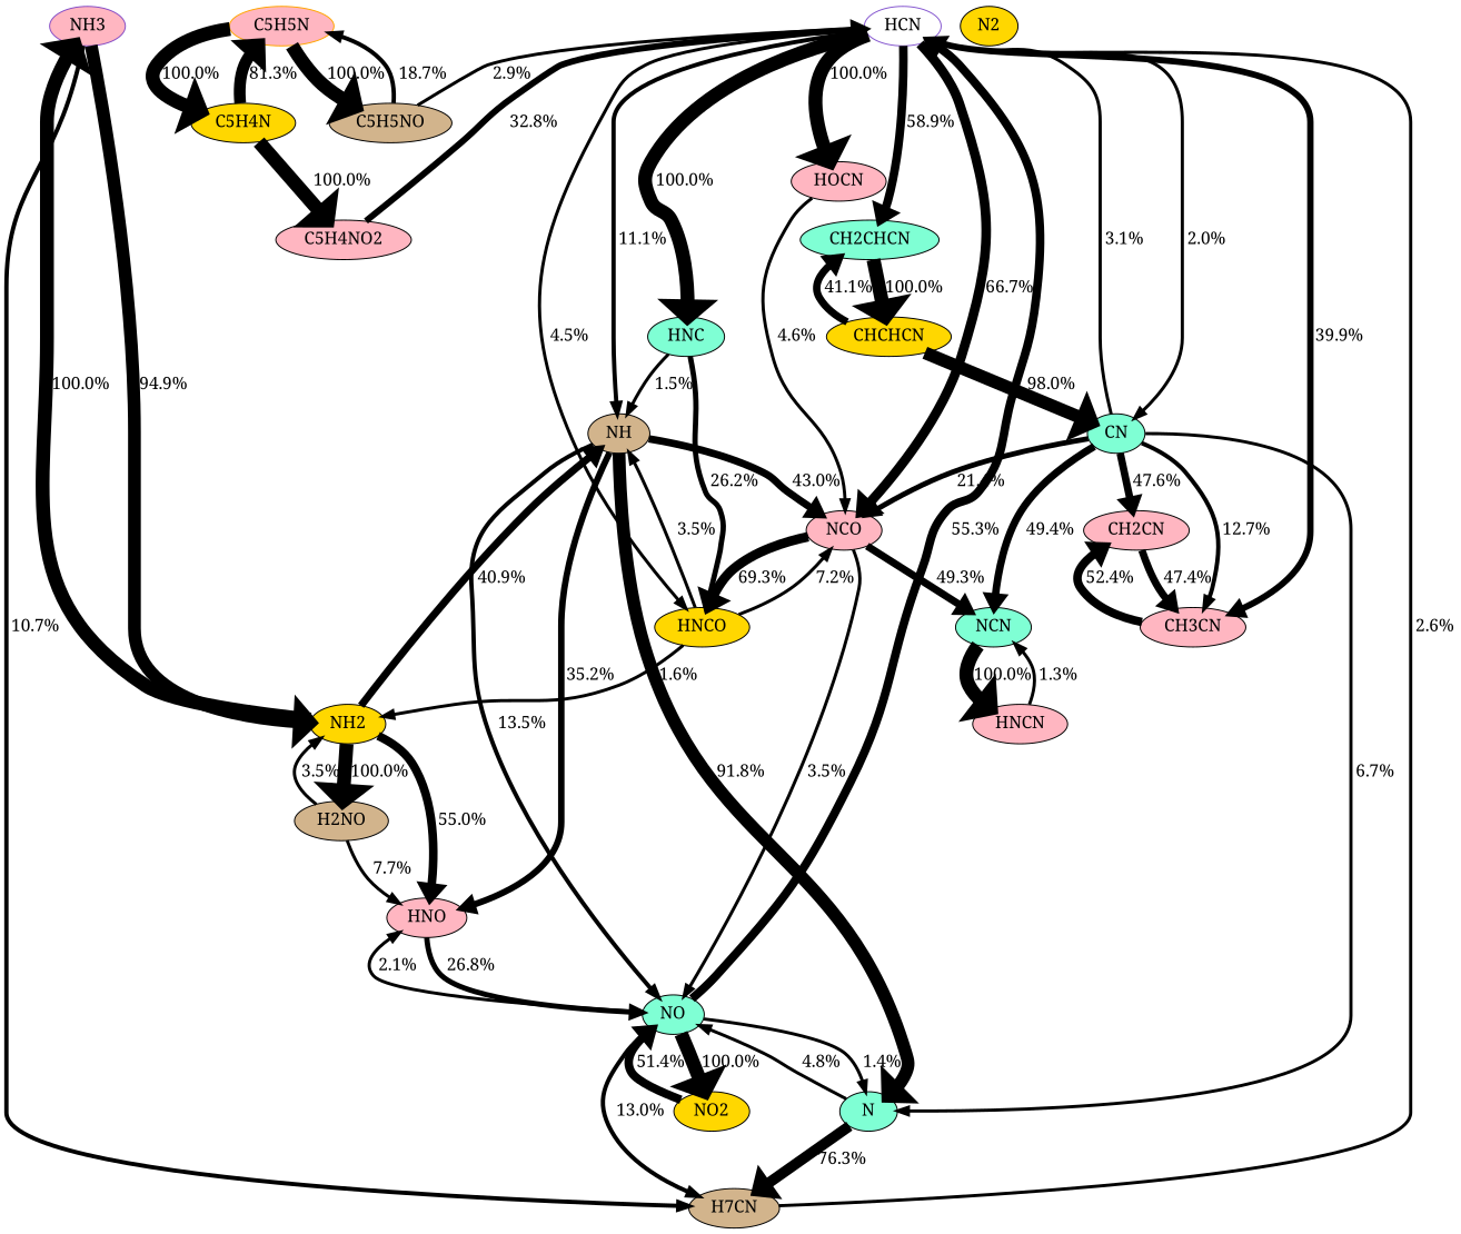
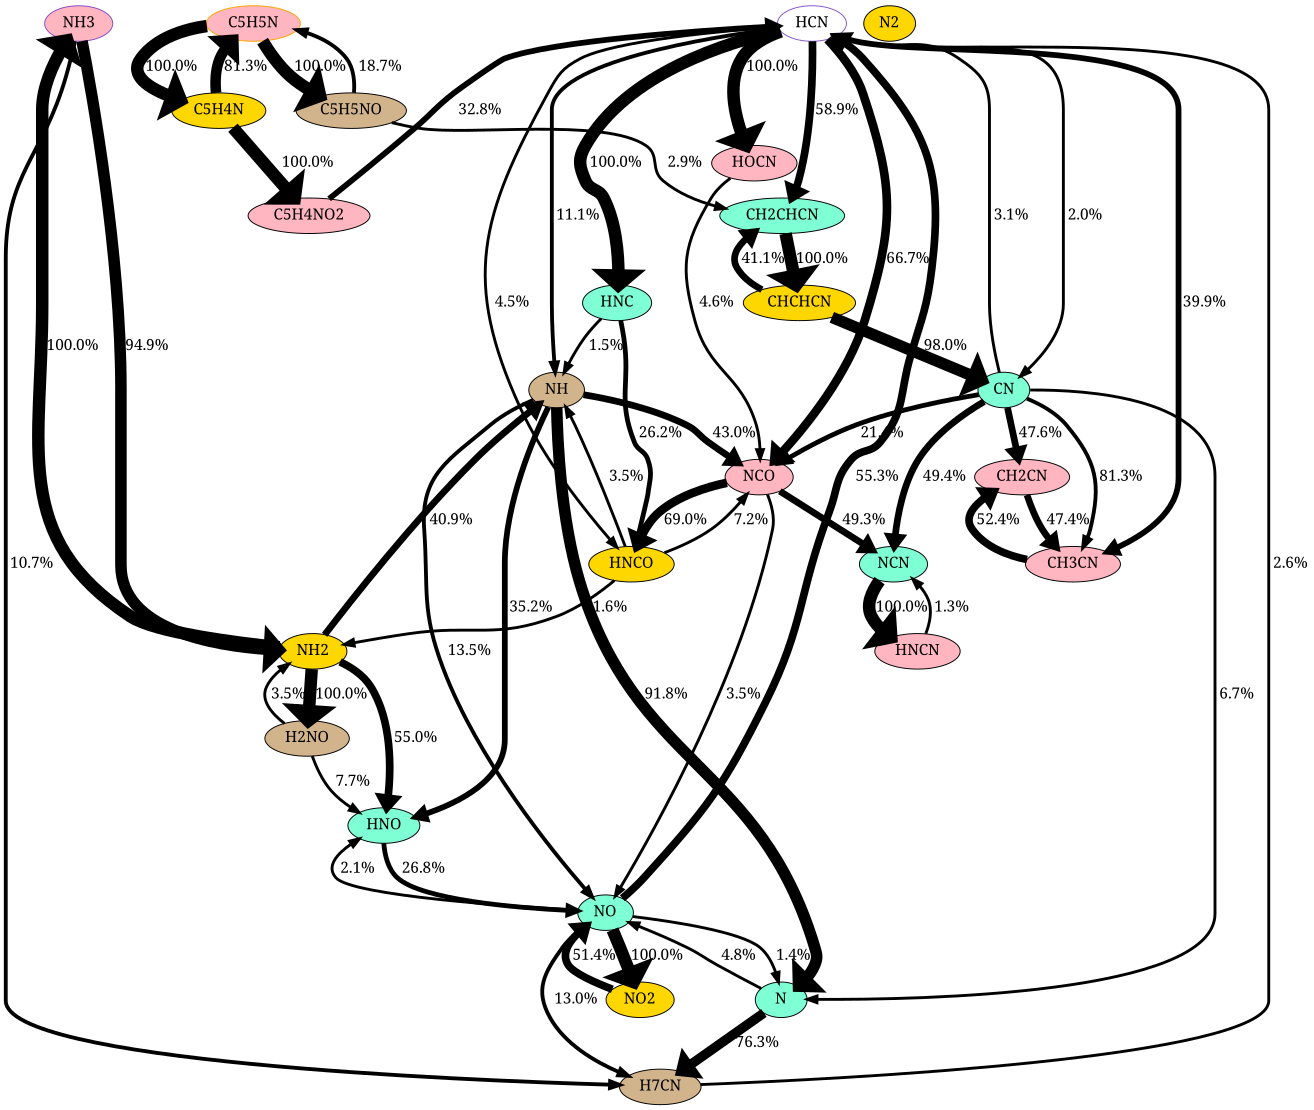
  digraph {
    b="0,0,1558,558"
    rankdir=TB
    splines=True
    node [fillcolor=lightpink fontname=serif fontsize=16 style=filled]
    edge [fontcolor=black fontname=serif fontsize=16 penwidth=3]
    HCN [color="#500dbab1" fillcolor=white]
    C5H5N [color=orange]
    NH3 [color="#500dbab1"]
    N2 [fillcolor=gold]
    NH [fillcolor=tan]
    HNC [fillcolor=aquamarine]
    CN [fillcolor=aquamarine]
    HNCO [fillcolor=gold]
    NCO
    CH2CHCN [fillcolor=aquamarine]
    HOCN
    CH3CN
    C5H4N [fillcolor=gold]
    C5H5NO [fillcolor=tan]
    n15 [fillcolor=tan label=H7CN]
    NH2 [fillcolor=gold]
    NO [fillcolor=aquamarine]
-   HNO
+   HNO [fillcolor=aquamarine]
    N [fillcolor=aquamarine]
    NO2 [fillcolor=gold]
    NCN [fillcolor=aquamarine]
    CH2CN
    CHCHCN [fillcolor=gold]
    C5H4NO2
    H2NO [fillcolor=tan]
    HNCN
    subgraph sub_1 {
      rank=source
      HCN
      C5H5N
      NH3
      N2
    }
    HCN -> NH [label=" 11.1%" penwidth=4]
    HCN -> HNC [label=" 100.0%" penwidth=13]
    HCN -> CN [label=" 2.0%"]
    HCN -> HNCO [label=" 4.5%"]
    HCN -> NCO [label=" 66.7%" penwidth=9]
    HCN -> CH2CHCN [label=" 58.9%" penwidth=8]
    HCN -> HOCN [label=" 100.0%" penwidth=13]
    HCN -> CH3CN [label=" 39.9%" penwidth=6]
    C5H5N -> C5H4N [label=" 100.0%" penwidth=13]
    C5H5N -> C5H5NO [label=" 100.0%" penwidth=13]
    NH3 -> n15 [label=" 10.7%" penwidth=4]
    NH3 -> NH2 [label=" 94.9%" penwidth=12]
    NH -> NCO [label=" 43.0%" penwidth=7]
    NH -> NO [label=" 13.5%" penwidth=4]
    NH -> HNO [label=" 35.2%" penwidth=6]
    NH -> N [label=" 91.8%" penwidth=12]
    HNC -> NH [label=" 1.5%"]
    HNC -> HNCO [label=" 26.2%" penwidth=5]
    CN -> HCN [label=" 3.1%"]
    CN -> NCO [label=" 21.4%" penwidth=5]
-   CN -> CH3CN [label=" 12.7%" penwidth=4]
+   CN -> CH3CN [label=" 81.3%" penwidth=4]
    CN -> N [label=" 6.7%"]
    CN -> NCN [label=" 49.4%" penwidth=7]
    CN -> CH2CN [label=" 47.6%" penwidth=7]
    HNCO -> NH [label=" 3.5%"]
    HNCO -> NCO [label=" 7.2%"]
    HNCO -> NH2 [label=" 1.6%"]
-   NCO -> HNCO [label=" 69.3%" penwidth=9]
+   NCO -> HNCO [label=" 69.0%" penwidth=9]
    NCO -> NO [label=" 3.5%"]
    NCO -> NCN [label=" 49.3%" penwidth=7]
    CH2CHCN -> CHCHCN [label=" 100.0%" penwidth=13]
    HOCN -> NCO [label=" 4.6%"]
    CH3CN -> CH2CN [label=" 52.4%" penwidth=8]
    C5H4N -> C5H5N [label=" 81.3%" penwidth=11]
    C5H4N -> C5H4NO2 [label=" 100.0%" penwidth=13]
-   C5H5NO -> HCN [label=" 2.9%"]
+   C5H5NO -> CH2CHCN [label=" 2.9%"]
    C5H5NO -> C5H5N [label=" 18.7%" penwidth=4]
    n15 -> HCN [label=" 2.6%"]
    NH2 -> NH3 [label=" 100.0%" penwidth=13]
    NH2 -> NH [label=" 40.9%" penwidth=7]
    NH2 -> HNO [label=" 55.0%" penwidth=8]
    NH2 -> H2NO [label=" 100.0%" penwidth=13]
    NO -> HCN [label=" 55.3%" penwidth=8]
    NO -> n15 [label=" 13.0%" penwidth=4]
    NO -> HNO [label=" 2.1%"]
    NO -> N [label=" 1.4%"]
    NO -> NO2 [label=" 100.0%" penwidth=13]
    HNO -> NO [label=" 26.8%" penwidth=5]
    N -> n15 [label=" 76.3%" penwidth=10]
    N -> NO [label=" 4.8%"]
    NO2 -> NO [label=" 51.4%" penwidth=8]
    NCN -> HNCN [label=" 100.0%" penwidth=13]
    CH2CN -> CH3CN [label=" 47.4%" penwidth=7]
    CHCHCN -> CN [label=" 98.0%" penwidth=12]
    CHCHCN -> CH2CHCN [label=" 41.1%" penwidth=7]
    C5H4NO2 -> HCN [label=" 32.8%" penwidth=6]
    H2NO -> NH2 [label=" 3.5%"]
    H2NO -> HNO [label=" 7.7%"]
    HNCN -> NCN [label=" 1.3%"]
  }
